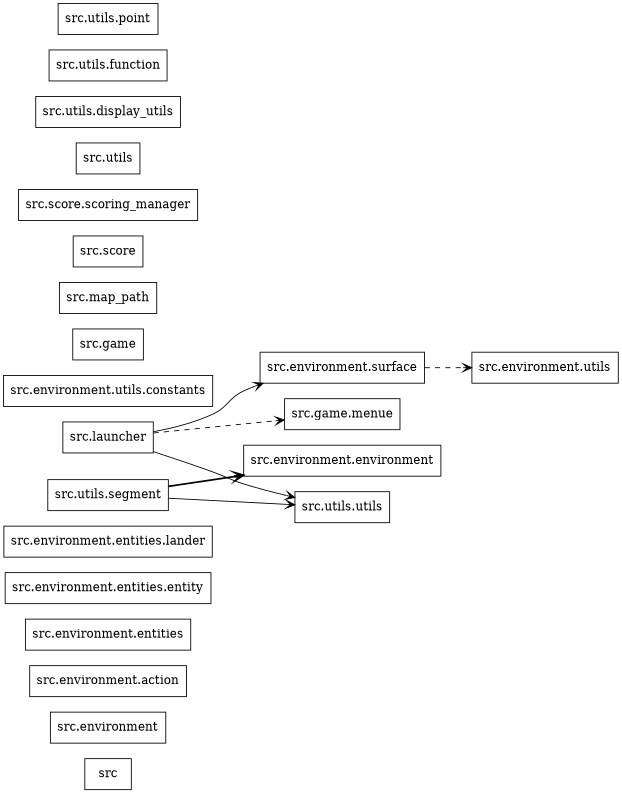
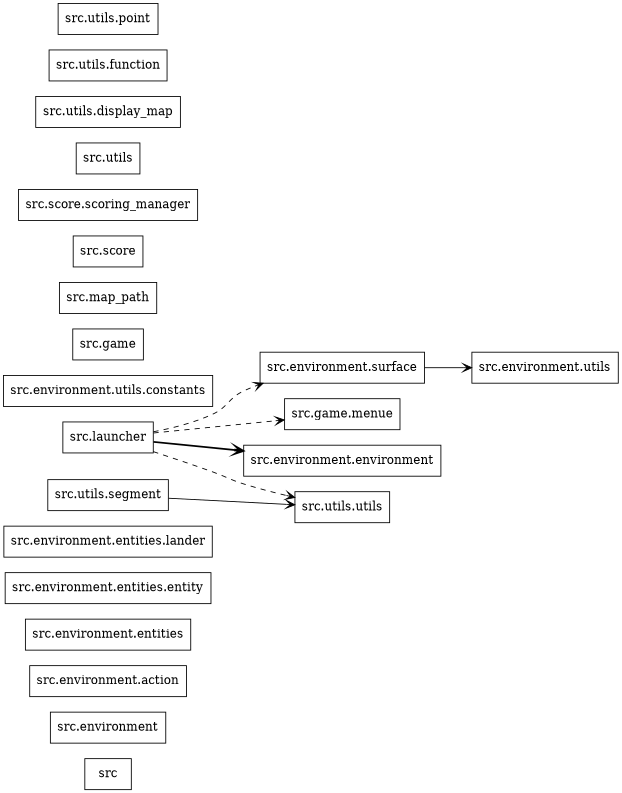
  digraph {
    rankdir=LR
    node [color=black shape=box style=solid]
    edge [arrowhead=open arrowtail=none style=dashed]
    n1 [label=src]
    n2 [label="src.environment"]
    n3 [label="src.environment.action"]
    n4 [label="src.environment.entities"]
    n5 [label="src.environment.entities.entity"]
    n6 [label="src.environment.entities.lander"]
    n7 [label="src.environment.environment"]
    n8 [label="src.environment.utils"]
    n9 [label="src.environment.surface"]
    n10 [label="src.environment.utils.constants"]
    n11 [label="src.game"]
    n12 [label="src.game.menue"]
    n13 [label="src.launcher"]
    n14 [label="src.utils.utils"]
    n15 [label="src.map_path"]
    n16 [label="src.score"]
    n17 [label="src.score.scoring_manager"]
    n18 [label="src.utils"]
-   n19 [label="src.utils.display_utils"]
+   n19 [label="src.utils.display_map"]
    n20 [label="src.utils.function"]
    n21 [label="src.utils.point"]
    n22 [label="src.utils.segment"]
-   n9 -> n8
-   n22 -> n7 [style=bold]
-   n13 -> n9 [style=solid]
+   n9 -> n8 [style=solid]
+   n13 -> n7 [style=bold]
+   n13 -> n9
    n13 -> n12
-   n13 -> n14 [style=solid]
+   n13 -> n14
    n22 -> n14 [style=solid]
  }
